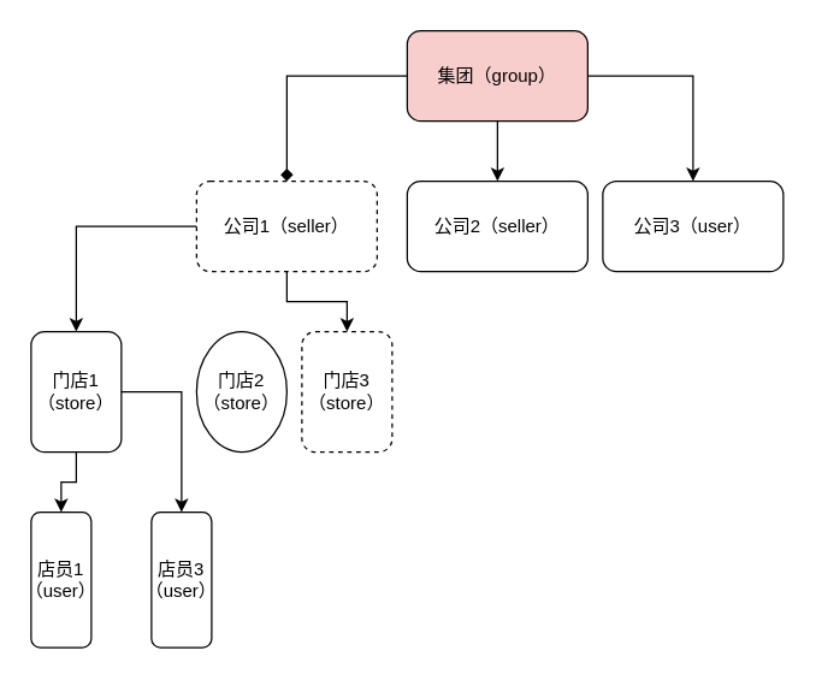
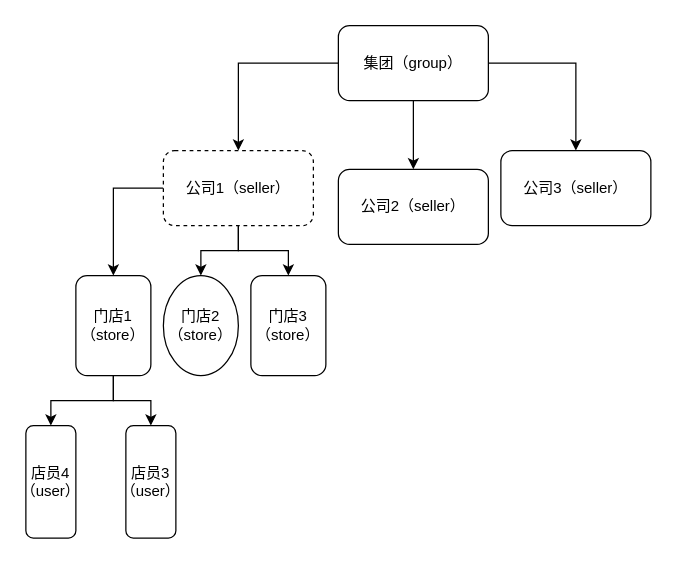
  <mxCell id="0" />
  <mxCell id="1" parent="0" />
- <mxCell id="2" style="edgeStyle=orthogonalEdgeStyle;rounded=0;orthogonalLoop=1;jettySize=auto;html=1;endArrow=diamond;" edge="1" parent="1" source="5" target="9"><mxGeometry relative="1" as="geometry" /></mxCell>
+ <mxCell id="2" style="edgeStyle=orthogonalEdgeStyle;rounded=0;orthogonalLoop=1;jettySize=auto;html=1;" edge="1" parent="1" source="5" target="9"><mxGeometry relative="1" as="geometry" /></mxCell>
  <mxCell id="3" style="edgeStyle=orthogonalEdgeStyle;rounded=0;orthogonalLoop=1;jettySize=auto;html=1;entryX=0.5;entryY=0;entryDx=0;entryDy=0;" edge="1" parent="1" source="5" target="10"><mxGeometry relative="1" as="geometry" /></mxCell>
  <mxCell id="4" style="edgeStyle=orthogonalEdgeStyle;rounded=0;orthogonalLoop=1;jettySize=auto;html=1;" edge="1" parent="1" source="5" target="11"><mxGeometry relative="1" as="geometry" /></mxCell>
- <mxCell id="5" value="集团（group）" style="rounded=1;whiteSpace=wrap;html=1;fillColor=#f8cecc;" vertex="1" parent="1"><mxGeometry x="270" y="20" width="120" height="60" as="geometry" /></mxCell>
+ <mxCell id="5" value="集团（group）" style="rounded=1;whiteSpace=wrap;html=1;" vertex="1" parent="1"><mxGeometry x="270" y="20" width="120" height="60" as="geometry" /></mxCell>
  <mxCell id="6" style="edgeStyle=orthogonalEdgeStyle;rounded=0;orthogonalLoop=1;jettySize=auto;html=1;" edge="1" parent="1" source="9" target="14"><mxGeometry relative="1" as="geometry" /></mxCell>
+ <mxCell id="7" style="edgeStyle=orthogonalEdgeStyle;rounded=0;orthogonalLoop=1;jettySize=auto;html=1;" edge="1" parent="1" source="9" target="16"><mxGeometry relative="1" as="geometry" /></mxCell>
  <mxCell id="8" style="edgeStyle=orthogonalEdgeStyle;rounded=0;orthogonalLoop=1;jettySize=auto;html=1;" edge="1" parent="1" source="9" target="15"><mxGeometry relative="1" as="geometry" /></mxCell>
  <mxCell id="9" value="公司1（seller）" style="rounded=1;whiteSpace=wrap;html=1;dashed=1;" vertex="1" parent="1"><mxGeometry x="130" y="120" width="120" height="60" as="geometry" /></mxCell>
- <mxCell id="10" value="公司2（seller）" style="rounded=1;whiteSpace=wrap;html=1;" vertex="1" parent="1"><mxGeometry x="270" y="120" width="120" height="60" as="geometry" /></mxCell>
- <mxCell id="11" value="公司3（user）" style="rounded=1;whiteSpace=wrap;html=1;" vertex="1" parent="1"><mxGeometry x="400" y="120" width="120" height="60" as="geometry" /></mxCell>
+ <mxCell id="10" value="公司2（seller）" style="rounded=1;whiteSpace=wrap;html=1;" vertex="1" parent="1"><mxGeometry x="270" y="135" width="120" height="60" as="geometry" /></mxCell>
+ <mxCell id="11" value="公司3（seller）" style="rounded=1;whiteSpace=wrap;html=1;" vertex="1" parent="1"><mxGeometry x="400" y="120" width="120" height="60" as="geometry" /></mxCell>
  <mxCell id="12" style="edgeStyle=orthogonalEdgeStyle;rounded=0;orthogonalLoop=1;jettySize=auto;html=1;entryX=0.5;entryY=0;entryDx=0;entryDy=0;" edge="1" parent="1" source="14" target="17"><mxGeometry relative="1" as="geometry" /></mxCell>
  <mxCell id="13" style="edgeStyle=orthogonalEdgeStyle;rounded=0;orthogonalLoop=1;jettySize=auto;html=1;entryX=0.5;entryY=0;entryDx=0;entryDy=0;" edge="1" parent="1" source="14" target="18"><mxGeometry relative="1" as="geometry" /></mxCell>
- <mxCell id="14" value="门店1（store）" style="rounded=1;whiteSpace=wrap;html=1;" vertex="1" parent="1"><mxGeometry x="20" y="220" width="60" height="80" as="geometry" /></mxCell>
- <mxCell id="15" value="门店3（store）" style="rounded=1;whiteSpace=wrap;html=1;dashed=1;" vertex="1" parent="1"><mxGeometry x="200" y="220" width="60" height="80" as="geometry" /></mxCell>
+ <mxCell id="14" value="门店1（store）" style="rounded=1;whiteSpace=wrap;html=1;" vertex="1" parent="1"><mxGeometry x="60" y="220" width="60" height="80" as="geometry" /></mxCell>
+ <mxCell id="15" value="门店3（store）" style="rounded=1;whiteSpace=wrap;html=1;" vertex="1" parent="1"><mxGeometry x="200" y="220" width="60" height="80" as="geometry" /></mxCell>
  <mxCell id="16" value="门店2（store）" style="ellipse;whiteSpace=wrap;html=1;" vertex="1" parent="1"><mxGeometry x="130" y="220" width="60" height="80" as="geometry" /></mxCell>
- <mxCell id="17" value="店员1（user）" style="rounded=1;whiteSpace=wrap;html=1;" vertex="1" parent="1"><mxGeometry x="20" y="340" width="40" height="90" as="geometry" /></mxCell>
+ <mxCell id="17" value="店员4（user）" style="rounded=1;whiteSpace=wrap;html=1;" vertex="1" parent="1"><mxGeometry x="20" y="340" width="40" height="90" as="geometry" /></mxCell>
  <mxCell id="18" value="店员3（user）" style="rounded=1;whiteSpace=wrap;html=1;" vertex="1" parent="1"><mxGeometry x="100" y="340" width="40" height="90" as="geometry" /></mxCell>
